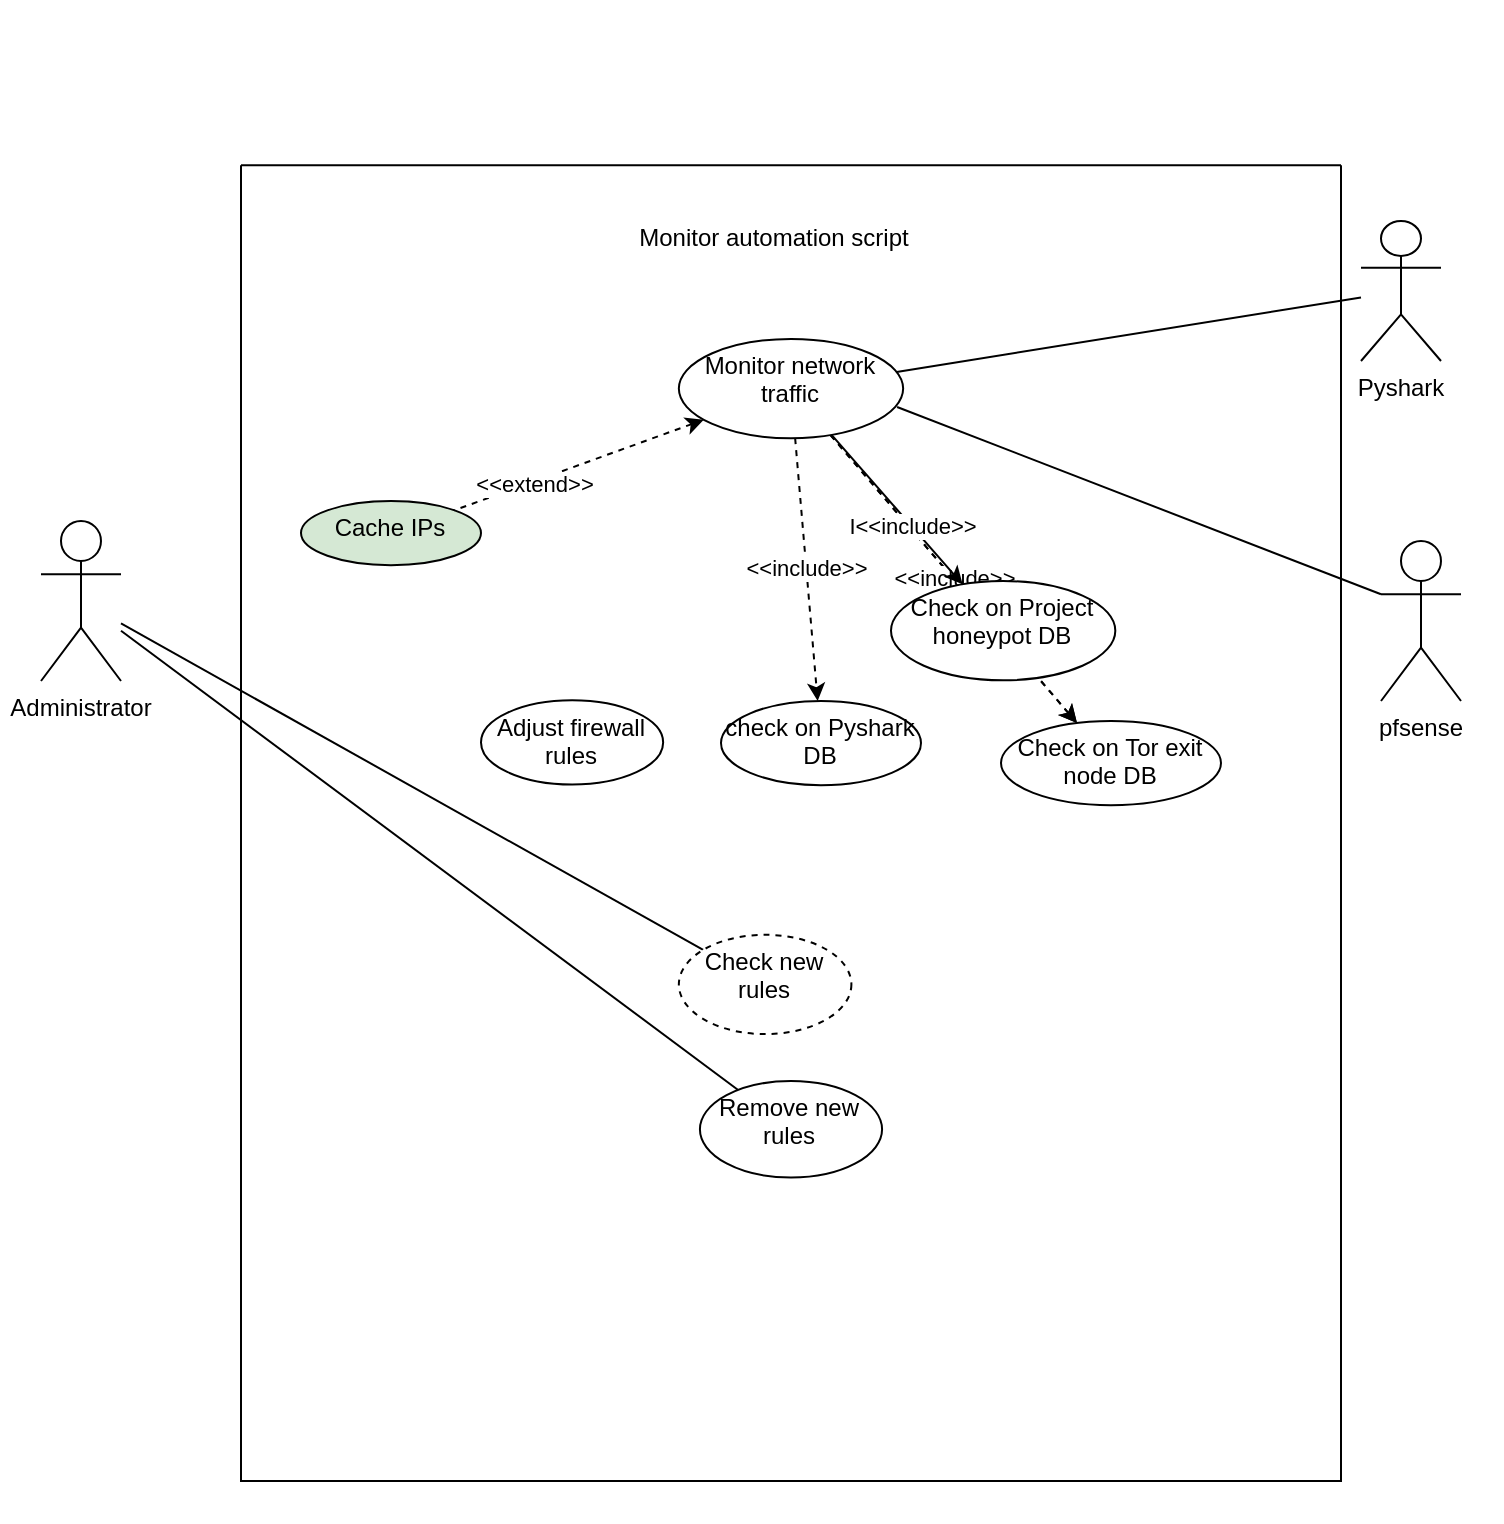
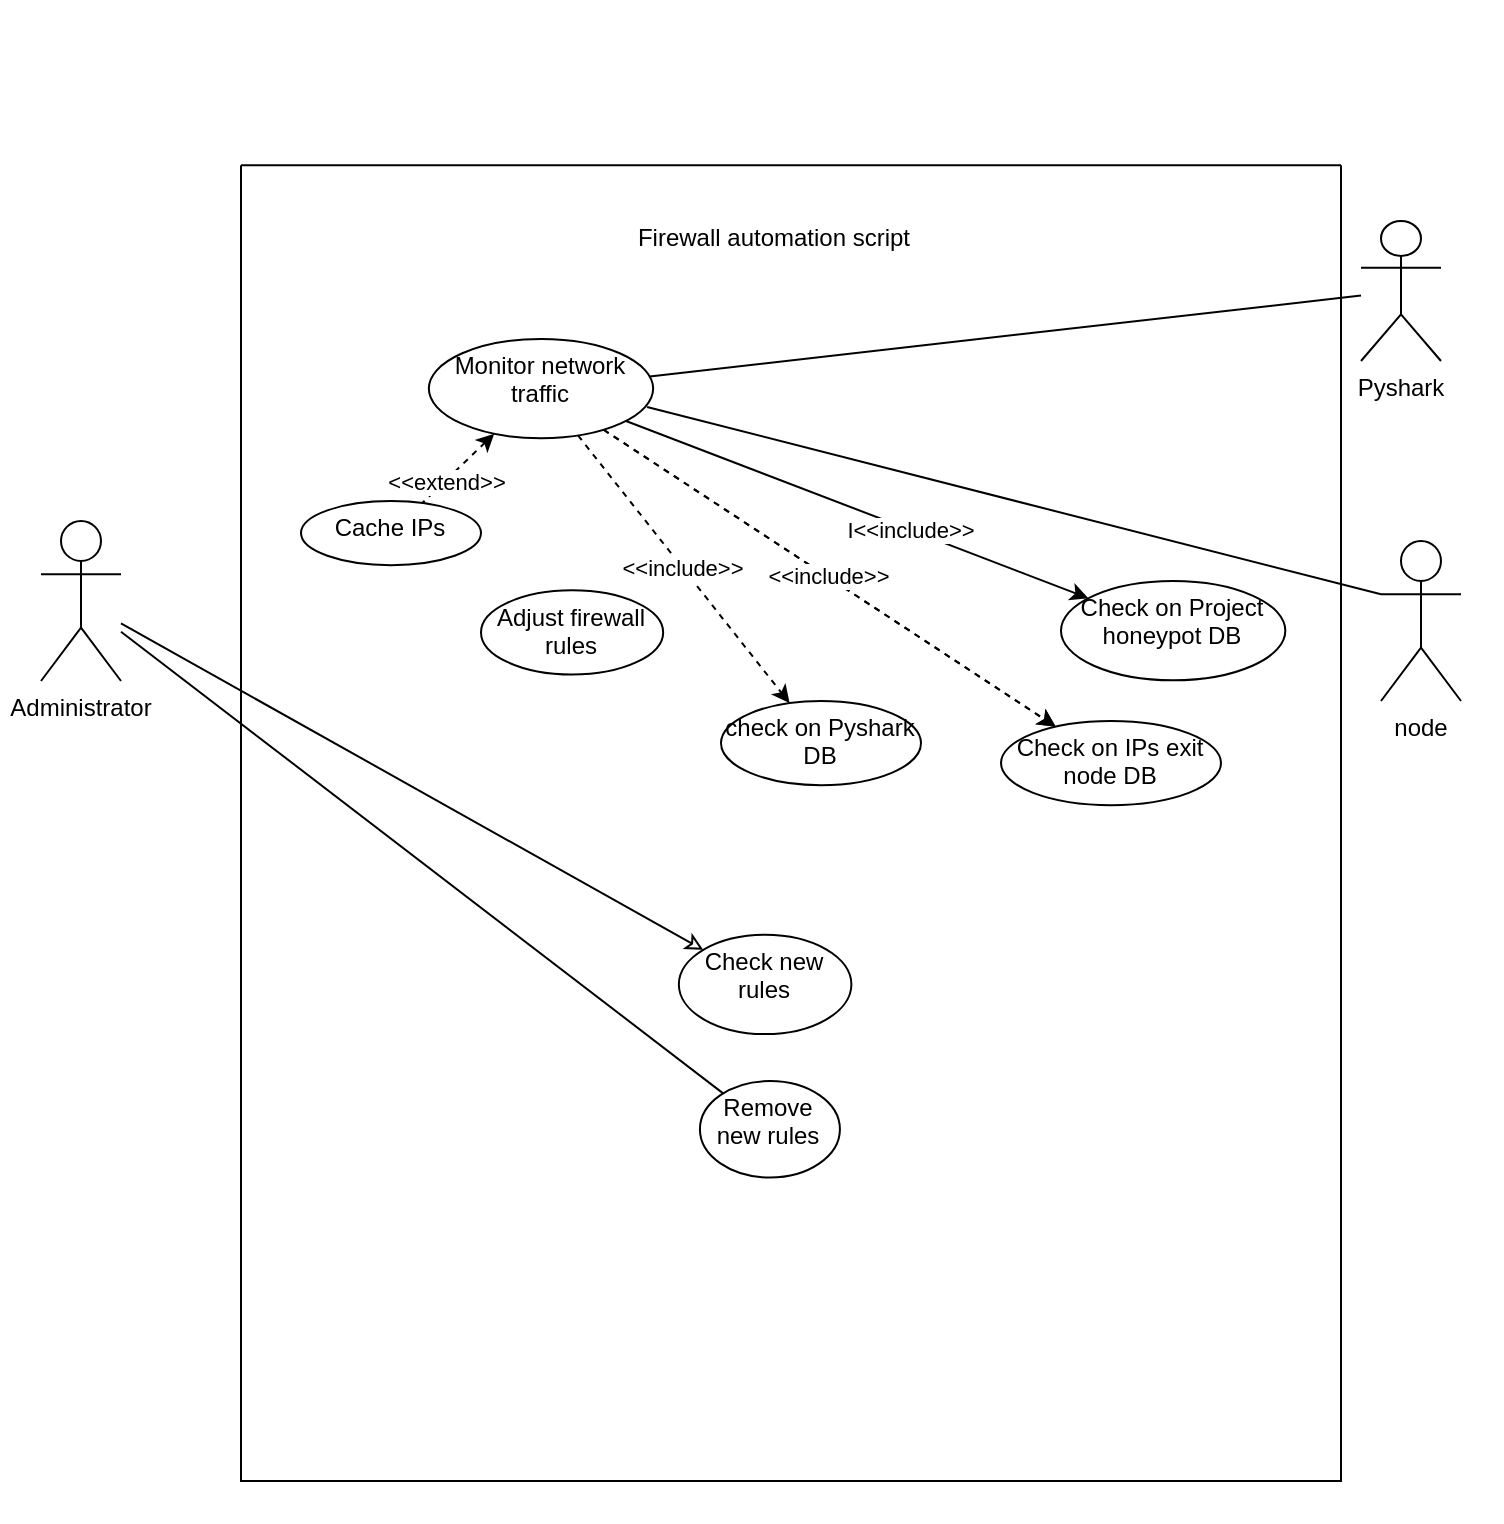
  <mxCell id="0" />
  <mxCell id="1" parent="0" />
- <mxCell id="2" value="" style="rounded=0;orthogonalLoop=1;jettySize=auto;html=1;endArrow=none;endFill=0;" parent="1" source="4" target="8" edge="1"><mxGeometry relative="1" as="geometry" /></mxCell>
+ <mxCell id="2" value="" style="rounded=0;orthogonalLoop=1;jettySize=auto;html=1;endArrow=classic;endFill=0;" parent="1" source="4" target="8" edge="1"><mxGeometry relative="1" as="geometry" /></mxCell>
  <mxCell id="3" value="" style="edgeStyle=none;rounded=0;orthogonalLoop=1;jettySize=auto;html=1;endArrow=none;endFill=0;" parent="1" source="4" target="9" edge="1"><mxGeometry relative="1" as="geometry" /></mxCell>
  <mxCell id="4" value="Administrator" style="shape=umlActor;verticalLabelPosition=bottom;verticalAlign=top;html=1;outlineConnect=0;" parent="1" vertex="1"><mxGeometry x="20" y="260" width="40" height="80" as="geometry" /></mxCell>
  <mxCell id="5" value="" style="group" parent="1" vertex="1" connectable="0"><mxGeometry x="120" y="20" width="550" height="720" as="geometry" /></mxCell>
  <mxCell id="6" value="" style="swimlane;startSize=0;" parent="5" vertex="1"><mxGeometry y="62.069" width="550" height="657.931" as="geometry" /></mxCell>
- <mxCell id="7" value="Monitor automation script" style="text;html=1;strokeColor=none;fillColor=none;align=center;verticalAlign=middle;whiteSpace=wrap;rounded=0;" parent="6" vertex="1"><mxGeometry x="183.333" y="12.414" width="168.235" height="49.655" as="geometry" /></mxCell>
- <mxCell id="8" value="&lt;div align=&quot;center&quot;&gt;Check new rules&lt;/div&gt;" style="ellipse;whiteSpace=wrap;html=1;verticalAlign=top;align=center;dashed=1;" parent="6" vertex="1"><mxGeometry x="218.919" y="384.828" width="86.275" height="49.655" as="geometry" /></mxCell>
- <mxCell id="9" value="Remove new rules" style="ellipse;whiteSpace=wrap;html=1;verticalAlign=top;" parent="6" vertex="1"><mxGeometry x="229.46" y="457.93" width="91.08" height="48.28" as="geometry" /></mxCell>
+ <mxCell id="7" value="Firewall automation script" style="text;html=1;strokeColor=none;fillColor=none;align=center;verticalAlign=middle;whiteSpace=wrap;rounded=0;" parent="6" vertex="1"><mxGeometry x="183.333" y="12.414" width="168.235" height="49.655" as="geometry" /></mxCell>
+ <mxCell id="8" value="&lt;div align=&quot;center&quot;&gt;Check new rules&lt;/div&gt;" style="ellipse;whiteSpace=wrap;html=1;verticalAlign=top;align=center;" parent="6" vertex="1"><mxGeometry x="218.919" y="384.828" width="86.275" height="49.655" as="geometry" /></mxCell>
+ <mxCell id="9" value="Remove new rules" style="ellipse;whiteSpace=wrap;html=1;verticalAlign=top;" parent="6" vertex="1"><mxGeometry x="229.46" y="457.93" width="70" height="48.28" as="geometry" /></mxCell>
  <mxCell id="10" value="" style="edgeStyle=none;rounded=0;orthogonalLoop=1;jettySize=auto;html=1;dashed=1;startArrow=none;startFill=0;endArrow=classic;endFill=1;" parent="6" source="11" target="12" edge="1"><mxGeometry relative="1" as="geometry" /></mxCell>
- <mxCell id="11" value="Monitor network traffic" style="ellipse;whiteSpace=wrap;html=1;verticalAlign=top;" parent="6" vertex="1"><mxGeometry x="218.922" y="86.897" width="112.157" height="49.655" as="geometry" /></mxCell>
- <mxCell id="12" value="Check on Tor exit node DB" style="ellipse;whiteSpace=wrap;html=1;verticalAlign=top;" parent="6" vertex="1"><mxGeometry x="380" y="277.94" width="110" height="42.06" as="geometry" /></mxCell>
+ <mxCell id="11" value="Monitor network traffic" style="ellipse;whiteSpace=wrap;html=1;verticalAlign=top;" parent="6" vertex="1"><mxGeometry x="93.922" y="86.897" width="112.157" height="49.655" as="geometry" /></mxCell>
+ <mxCell id="12" value="Check on IPs exit node DB" style="ellipse;whiteSpace=wrap;html=1;verticalAlign=top;" parent="6" vertex="1"><mxGeometry x="380" y="277.94" width="110" height="42.06" as="geometry" /></mxCell>
  <mxCell id="13" value="&amp;lt;&amp;lt;include&amp;gt;&amp;gt;" style="edgeStyle=none;rounded=0;orthogonalLoop=1;jettySize=auto;html=1;endArrow=classic;endFill=1;dashed=1;startArrow=none;startFill=0;" parent="6" source="11" target="12" edge="1"><mxGeometry relative="1" as="geometry" /></mxCell>
- <mxCell id="14" value="Check on Project honeypot DB" style="ellipse;whiteSpace=wrap;html=1;verticalAlign=top;" parent="6" vertex="1"><mxGeometry x="325.002" y="207.936" width="112.157" height="49.655" as="geometry" /></mxCell>
+ <mxCell id="14" value="Check on Project honeypot DB" style="ellipse;whiteSpace=wrap;html=1;verticalAlign=top;" parent="6" vertex="1"><mxGeometry x="410.002" y="207.936" width="112.157" height="49.655" as="geometry" /></mxCell>
  <mxCell id="15" value="" style="edgeStyle=none;rounded=0;orthogonalLoop=1;jettySize=auto;html=1;dashed=0;startArrow=none;startFill=0;endArrow=classic;endFill=1;" parent="6" source="11" target="14" edge="1"><mxGeometry relative="1" as="geometry" /></mxCell>
  <mxCell id="16" value="I&amp;lt;&amp;lt;include&amp;gt;&amp;gt;" style="edgeLabel;html=1;align=center;verticalAlign=middle;resizable=0;points=[];" parent="15" vertex="1" connectable="0"><mxGeometry x="0.231" relative="1" as="geometry"><mxPoint as="offset" /></mxGeometry></mxCell>
  <mxCell id="17" value="check on Pyshark DB" style="ellipse;whiteSpace=wrap;html=1;verticalAlign=top;" parent="6" vertex="1"><mxGeometry x="240" y="267.93" width="100" height="42.07" as="geometry" /></mxCell>
  <mxCell id="18" value="&amp;lt;&amp;lt;include&amp;gt;&amp;gt;" style="edgeStyle=none;rounded=0;orthogonalLoop=1;jettySize=auto;html=1;dashed=1;startArrow=none;startFill=0;endArrow=classic;endFill=1;" parent="6" source="11" target="17" edge="1"><mxGeometry relative="1" as="geometry" /></mxCell>
- <mxCell id="19" value="Cache IPs" style="ellipse;whiteSpace=wrap;html=1;verticalAlign=top;fillColor=#d5e8d4;" parent="6" vertex="1"><mxGeometry x="30" y="167.93" width="90" height="32.07" as="geometry" /></mxCell>
+ <mxCell id="19" value="Cache IPs" style="ellipse;whiteSpace=wrap;html=1;verticalAlign=top;" parent="6" vertex="1"><mxGeometry x="30" y="167.93" width="90" height="32.07" as="geometry" /></mxCell>
  <mxCell id="20" value="" style="edgeStyle=none;rounded=0;orthogonalLoop=1;jettySize=auto;html=1;dashed=1;startArrow=classic;startFill=1;endArrow=none;endFill=0;" parent="6" source="11" target="19" edge="1"><mxGeometry relative="1" as="geometry" /></mxCell>
  <mxCell id="21" value="&amp;lt;&amp;lt;extend&amp;gt;&amp;gt;" style="edgeLabel;html=1;align=center;verticalAlign=middle;resizable=0;points=[];" parent="20" vertex="1" connectable="0"><mxGeometry x="0.375" y="1" relative="1" as="geometry"><mxPoint as="offset" /></mxGeometry></mxCell>
- <mxCell id="22" value="Adjust firewall rules" style="ellipse;whiteSpace=wrap;html=1;verticalAlign=top;" parent="6" vertex="1"><mxGeometry x="120.0" y="267.59" width="91.08" height="42.07" as="geometry" /></mxCell>
+ <mxCell id="22" value="Adjust firewall rules" style="ellipse;whiteSpace=wrap;html=1;verticalAlign=top;" parent="6" vertex="1"><mxGeometry x="120.0" y="212.59" width="91.08" height="42.07" as="geometry" /></mxCell>
  <mxCell id="23" value="" style="edgeStyle=none;rounded=0;orthogonalLoop=1;jettySize=auto;html=1;endArrow=none;endFill=0;" parent="1" source="24" target="11" edge="1"><mxGeometry relative="1" as="geometry" /></mxCell>
  <mxCell id="24" value="Pyshark" style="shape=umlActor;verticalLabelPosition=bottom;verticalAlign=top;html=1;outlineConnect=0;" parent="1" vertex="1"><mxGeometry x="680" y="110" width="40" height="70" as="geometry" /></mxCell>
  <mxCell id="25" style="edgeStyle=none;rounded=0;orthogonalLoop=1;jettySize=auto;html=1;exitX=0;exitY=0.333;exitDx=0;exitDy=0;exitPerimeter=0;entryX=0.973;entryY=0.685;entryDx=0;entryDy=0;entryPerimeter=0;startArrow=none;startFill=0;endArrow=none;endFill=0;" parent="1" source="26" target="11" edge="1"><mxGeometry relative="1" as="geometry" /></mxCell>
- <mxCell id="26" value="pfsense" style="shape=umlActor;verticalLabelPosition=bottom;verticalAlign=top;html=1;outlineConnect=0;" parent="1" vertex="1"><mxGeometry x="690" y="270" width="40" height="80" as="geometry" /></mxCell>
+ <mxCell id="26" value="node" style="shape=umlActor;verticalLabelPosition=bottom;verticalAlign=top;html=1;outlineConnect=0;" parent="1" vertex="1"><mxGeometry x="690" y="270" width="40" height="80" as="geometry" /></mxCell>
